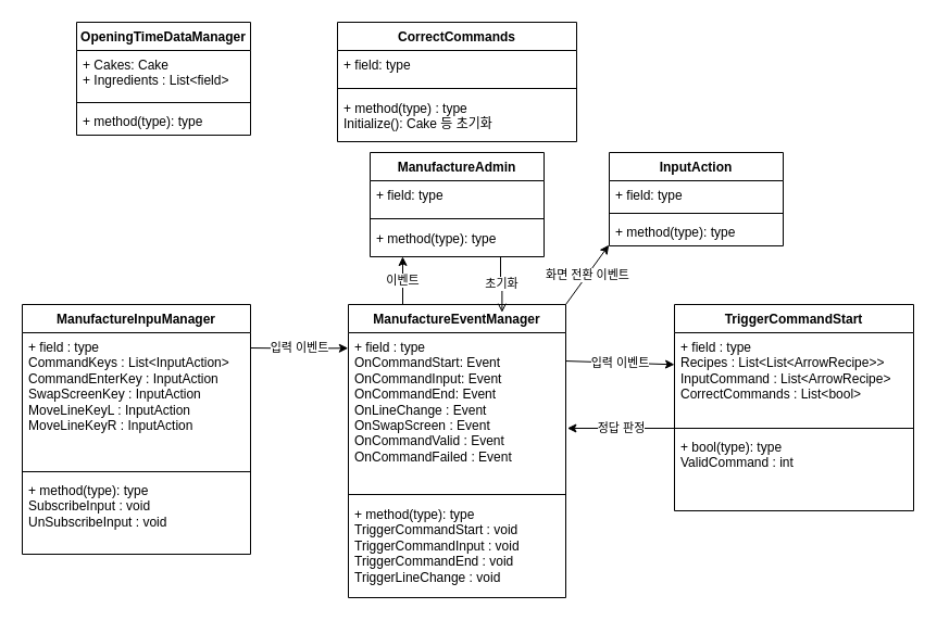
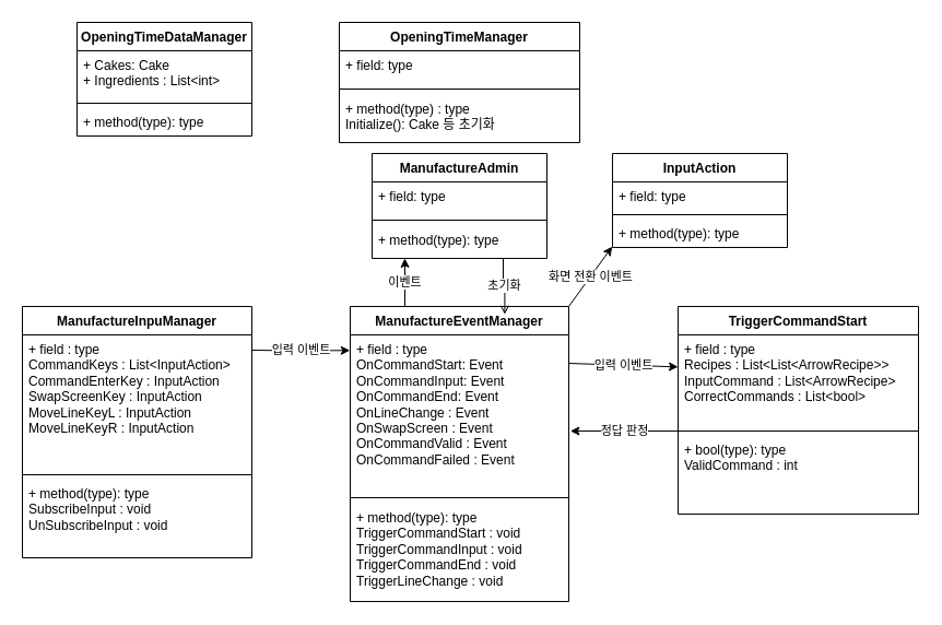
  <mxCell id="0" />
  <mxCell id="1" parent="0" />
- <mxCell id="2" value="CorrectCommands" style="swimlane;fontStyle=1;align=center;verticalAlign=top;childLayout=stackLayout;horizontal=1;startSize=26;horizontalStack=0;resizeParent=1;resizeParentMax=0;resizeLast=0;collapsible=1;marginBottom=0;whiteSpace=wrap;html=1;" vertex="1" parent="1"><mxGeometry x="310" width="220" height="110" as="geometry" y="20" /></mxCell>
+ <mxCell id="2" value="OpeningTimeManager" style="swimlane;fontStyle=1;align=center;verticalAlign=top;childLayout=stackLayout;horizontal=1;startSize=26;horizontalStack=0;resizeParent=1;resizeParentMax=0;resizeLast=0;collapsible=1;marginBottom=0;whiteSpace=wrap;html=1;" vertex="1" parent="1"><mxGeometry x="310" width="220" height="110" as="geometry" y="20" /></mxCell>
  <mxCell id="3" value="+ field: type" style="text;strokeColor=none;fillColor=none;align=left;verticalAlign=top;spacingLeft=4;spacingRight=4;overflow=hidden;rotatable=0;points=[[0,0.5],[1,0.5]];portConstraint=eastwest;whiteSpace=wrap;html=1;" vertex="1" parent="2"><mxGeometry y="26" width="220" height="30" as="geometry" /></mxCell>
  <mxCell id="4" value="" style="line;strokeWidth=1;fillColor=none;align=left;verticalAlign=middle;spacingTop=-1;spacingLeft=3;spacingRight=3;rotatable=0;labelPosition=right;points=[];portConstraint=eastwest;strokeColor=inherit;" vertex="1" parent="2"><mxGeometry y="56" width="220" height="10" as="geometry" /></mxCell>
  <mxCell id="5" value="&lt;div&gt;+ method(type) : type&lt;/div&gt;Initialize(): Cake 등 초기화" style="text;strokeColor=none;fillColor=none;align=left;verticalAlign=top;spacingLeft=4;spacingRight=4;overflow=hidden;rotatable=0;points=[[0,0.5],[1,0.5]];portConstraint=eastwest;whiteSpace=wrap;html=1;" vertex="1" parent="2"><mxGeometry y="66" width="220" height="44" as="geometry" /></mxCell>
  <mxCell id="6" value="ManufactureAdmin" style="swimlane;fontStyle=1;align=center;verticalAlign=top;childLayout=stackLayout;horizontal=1;startSize=26;horizontalStack=0;resizeParent=1;resizeParentMax=0;resizeLast=0;collapsible=1;marginBottom=0;whiteSpace=wrap;html=1;" vertex="1" parent="1"><mxGeometry x="340" y="140" width="160" height="96" as="geometry" /></mxCell>
  <mxCell id="7" value="+ field: type" style="text;strokeColor=none;fillColor=none;align=left;verticalAlign=top;spacingLeft=4;spacingRight=4;overflow=hidden;rotatable=0;points=[[0,0.5],[1,0.5]];portConstraint=eastwest;whiteSpace=wrap;html=1;" vertex="1" parent="6"><mxGeometry y="26" width="160" height="30" as="geometry" /></mxCell>
  <mxCell id="8" value="" style="line;strokeWidth=1;fillColor=none;align=left;verticalAlign=middle;spacingTop=-1;spacingLeft=3;spacingRight=3;rotatable=0;labelPosition=right;points=[];portConstraint=eastwest;strokeColor=inherit;" vertex="1" parent="6"><mxGeometry y="56" width="160" height="10" as="geometry" /></mxCell>
  <mxCell id="9" value="+ method(type): type" style="text;strokeColor=none;fillColor=none;align=left;verticalAlign=top;spacingLeft=4;spacingRight=4;overflow=hidden;rotatable=0;points=[[0,0.5],[1,0.5]];portConstraint=eastwest;whiteSpace=wrap;html=1;" vertex="1" parent="6"><mxGeometry y="66" width="160" height="30" as="geometry" /></mxCell>
  <mxCell id="10" value="ManufactureEventManager" style="swimlane;fontStyle=1;align=center;verticalAlign=top;childLayout=stackLayout;horizontal=1;startSize=26;horizontalStack=0;resizeParent=1;resizeParentMax=0;resizeLast=0;collapsible=1;marginBottom=0;whiteSpace=wrap;html=1;" vertex="1" parent="1"><mxGeometry x="320" y="280" width="200" height="270" as="geometry" /></mxCell>
  <mxCell id="11" value="&lt;div&gt;+ field : type&lt;/div&gt;OnCommandStart: Event&lt;div&gt;OnCommandInput: Event&lt;/div&gt;&lt;div&gt;OnCommandEnd: Event&lt;/div&gt;&lt;div&gt;OnLineChange : Event&lt;/div&gt;&lt;div&gt;OnSwapScreen : Event&lt;/div&gt;&lt;div&gt;OnCommandValid : Event&lt;/div&gt;&lt;div&gt;OnCommandFailed : Event&lt;/div&gt;" style="text;strokeColor=none;fillColor=none;align=left;verticalAlign=top;spacingLeft=4;spacingRight=4;overflow=hidden;rotatable=0;points=[[0,0.5],[1,0.5]];portConstraint=eastwest;whiteSpace=wrap;html=1;" vertex="1" parent="10"><mxGeometry y="26" width="200" height="144" as="geometry" /></mxCell>
  <mxCell id="12" value="" style="line;strokeWidth=1;fillColor=none;align=left;verticalAlign=middle;spacingTop=-1;spacingLeft=3;spacingRight=3;rotatable=0;labelPosition=right;points=[];portConstraint=eastwest;strokeColor=inherit;" vertex="1" parent="10"><mxGeometry y="170" width="200" height="10" as="geometry" /></mxCell>
  <mxCell id="13" value="&lt;div&gt;+ method(type): type&lt;/div&gt;TriggerCommandStart : void&lt;div&gt;TriggerCommandInput : void&lt;/div&gt;&lt;div&gt;TriggerCommandEnd : void&lt;/div&gt;&lt;div&gt;TriggerLineChange : void&lt;/div&gt;" style="text;strokeColor=none;fillColor=none;align=left;verticalAlign=top;spacingLeft=4;spacingRight=4;overflow=hidden;rotatable=0;points=[[0,0.5],[1,0.5]];portConstraint=eastwest;whiteSpace=wrap;html=1;" vertex="1" parent="10"><mxGeometry y="180" width="200" height="90" as="geometry" /></mxCell>
  <mxCell id="14" value="이벤트" style="edgeStyle=orthogonalEdgeStyle;rounded=0;orthogonalLoop=1;jettySize=auto;html=1;exitX=0.25;exitY=0;exitDx=0;exitDy=0;entryX=0.187;entryY=0.998;entryDx=0;entryDy=0;entryPerimeter=0;" edge="1" parent="1" source="10" target="9"><mxGeometry relative="1" as="geometry"><mxPoint x="370" y="250" as="sourcePoint" /><mxPoint x="370" y="230" as="targetPoint" /><Array as="points"><mxPoint x="370" y="240" /></Array></mxGeometry></mxCell>
  <mxCell id="15" value="초기화" style="edgeStyle=orthogonalEdgeStyle;rounded=0;orthogonalLoop=1;jettySize=auto;html=1;entryX=0.707;entryY=0.027;entryDx=0;entryDy=0;entryPerimeter=0;endArrow=open;" edge="1" parent="1" source="6" target="10"><mxGeometry relative="1" as="geometry"><Array as="points"><mxPoint x="460" y="260" /><mxPoint x="461" y="260" /></Array></mxGeometry></mxCell>
  <mxCell id="16" value="InputAction" style="swimlane;fontStyle=1;align=center;verticalAlign=top;childLayout=stackLayout;horizontal=1;startSize=26;horizontalStack=0;resizeParent=1;resizeParentMax=0;resizeLast=0;collapsible=1;marginBottom=0;whiteSpace=wrap;html=1;" vertex="1" parent="1"><mxGeometry x="560" y="140" width="160" height="86" as="geometry"><mxRectangle x="580" y="120" width="130" height="30" as="alternateBounds" /></mxGeometry></mxCell>
  <mxCell id="17" value="+ field: type" style="text;strokeColor=none;fillColor=none;align=left;verticalAlign=top;spacingLeft=4;spacingRight=4;overflow=hidden;rotatable=0;points=[[0,0.5],[1,0.5]];portConstraint=eastwest;whiteSpace=wrap;html=1;" vertex="1" parent="16"><mxGeometry y="26" width="160" height="26" as="geometry" /></mxCell>
  <mxCell id="18" value="" style="line;strokeWidth=1;fillColor=none;align=left;verticalAlign=middle;spacingTop=-1;spacingLeft=3;spacingRight=3;rotatable=0;labelPosition=right;points=[];portConstraint=eastwest;strokeColor=inherit;" vertex="1" parent="16"><mxGeometry y="52" width="160" height="8" as="geometry" /></mxCell>
  <mxCell id="19" value="+ method(type): type" style="text;strokeColor=none;fillColor=none;align=left;verticalAlign=top;spacingLeft=4;spacingRight=4;overflow=hidden;rotatable=0;points=[[0,0.5],[1,0.5]];portConstraint=eastwest;whiteSpace=wrap;html=1;" vertex="1" parent="16"><mxGeometry y="60" width="160" height="26" as="geometry" /></mxCell>
  <mxCell id="20" value="" style="endArrow=classic;html=1;rounded=0;exitX=1;exitY=0;exitDx=0;exitDy=0;entryX=-0.002;entryY=0.969;entryDx=0;entryDy=0;entryPerimeter=0;" edge="1" parent="1" source="10" target="19"><mxGeometry relative="1" as="geometry"><mxPoint x="550" y="280" as="sourcePoint" /><mxPoint x="650" y="280" as="targetPoint" /></mxGeometry></mxCell>
  <mxCell id="21" value="화면 전환 이벤트" style="edgeLabel;resizable=0;html=1;;align=center;verticalAlign=middle;" connectable="0" vertex="1" parent="20"><mxGeometry relative="1" as="geometry" /></mxCell>
  <mxCell id="22" value="OpeningTimeDataManager" style="swimlane;fontStyle=1;align=center;verticalAlign=top;childLayout=stackLayout;horizontal=1;startSize=26;horizontalStack=0;resizeParent=1;resizeParentMax=0;resizeLast=0;collapsible=1;marginBottom=0;whiteSpace=wrap;html=1;" vertex="1" parent="1"><mxGeometry x="70" width="160" height="104" as="geometry" y="20" /></mxCell>
- <mxCell id="23" value="+ Cakes: Cake&lt;div&gt;+ Ingredients : List&amp;lt;field&amp;gt;&lt;/div&gt;" style="text;strokeColor=none;fillColor=none;align=left;verticalAlign=top;spacingLeft=4;spacingRight=4;overflow=hidden;rotatable=0;points=[[0,0.5],[1,0.5]];portConstraint=eastwest;whiteSpace=wrap;html=1;" vertex="1" parent="22"><mxGeometry y="26" width="160" height="44" as="geometry" /></mxCell>
+ <mxCell id="23" value="+ Cakes: Cake&lt;div&gt;+ Ingredients : List&amp;lt;int&amp;gt;&lt;/div&gt;" style="text;strokeColor=none;fillColor=none;align=left;verticalAlign=top;spacingLeft=4;spacingRight=4;overflow=hidden;rotatable=0;points=[[0,0.5],[1,0.5]];portConstraint=eastwest;whiteSpace=wrap;html=1;" vertex="1" parent="22"><mxGeometry y="26" width="160" height="44" as="geometry" /></mxCell>
  <mxCell id="24" value="" style="line;strokeWidth=1;fillColor=none;align=left;verticalAlign=middle;spacingTop=-1;spacingLeft=3;spacingRight=3;rotatable=0;labelPosition=right;points=[];portConstraint=eastwest;strokeColor=inherit;" vertex="1" parent="22"><mxGeometry y="70" width="160" height="8" as="geometry" /></mxCell>
  <mxCell id="25" value="+ method(type): type" style="text;strokeColor=none;fillColor=none;align=left;verticalAlign=top;spacingLeft=4;spacingRight=4;overflow=hidden;rotatable=0;points=[[0,0.5],[1,0.5]];portConstraint=eastwest;whiteSpace=wrap;html=1;" vertex="1" parent="22"><mxGeometry y="78" width="160" height="26" as="geometry" /></mxCell>
  <mxCell id="26" value="입력 이벤트" style="edgeStyle=orthogonalEdgeStyle;rounded=0;orthogonalLoop=1;jettySize=auto;html=1;entryX=-0.001;entryY=0.019;entryDx=0;entryDy=0;entryPerimeter=0;" edge="1" parent="1"><mxGeometry relative="1" as="geometry"><mxPoint x="230" y="320" as="sourcePoint" /><mxPoint x="319.8" y="320.216" as="targetPoint" /><Array as="points" /></mxGeometry></mxCell>
  <mxCell id="27" value="ManufactureInpuManager" style="swimlane;fontStyle=1;align=center;verticalAlign=top;childLayout=stackLayout;horizontal=1;startSize=26;horizontalStack=0;resizeParent=1;resizeParentMax=0;resizeLast=0;collapsible=1;marginBottom=0;whiteSpace=wrap;html=1;" vertex="1" parent="1"><mxGeometry x="20" y="280" width="210" height="230" as="geometry" /></mxCell>
  <mxCell id="28" value="&lt;div&gt;&lt;div&gt;+ field : type&lt;/div&gt;&lt;/div&gt;CommandKeys : List&amp;lt;InputAction&amp;gt;&lt;div&gt;&lt;div&gt;CommandEnterKey : InputAction&lt;/div&gt;&lt;div&gt;SwapScreenKey : InputAction&lt;/div&gt;&lt;div&gt;MoveLineKeyL : InputAction&lt;/div&gt;&lt;div&gt;MoveLineKeyR : InputAction&lt;/div&gt;&lt;/div&gt;" style="text;strokeColor=none;fillColor=none;align=left;verticalAlign=top;spacingLeft=4;spacingRight=4;overflow=hidden;rotatable=0;points=[[0,0.5],[1,0.5]];portConstraint=eastwest;whiteSpace=wrap;html=1;" vertex="1" parent="27"><mxGeometry y="26" width="210" height="124" as="geometry" /></mxCell>
  <mxCell id="29" value="" style="line;strokeWidth=1;fillColor=none;align=left;verticalAlign=middle;spacingTop=-1;spacingLeft=3;spacingRight=3;rotatable=0;labelPosition=right;points=[];portConstraint=eastwest;strokeColor=inherit;" vertex="1" parent="27"><mxGeometry y="150" width="210" height="8" as="geometry" /></mxCell>
  <mxCell id="30" value="+ method(type): type&lt;div&gt;SubscribeInput : void&lt;/div&gt;&lt;div&gt;UnSubscribeInput : void&lt;/div&gt;&lt;div&gt;&lt;br&gt;&lt;/div&gt;" style="text;strokeColor=none;fillColor=none;align=left;verticalAlign=top;spacingLeft=4;spacingRight=4;overflow=hidden;rotatable=0;points=[[0,0.5],[1,0.5]];portConstraint=eastwest;whiteSpace=wrap;html=1;" vertex="1" parent="27"><mxGeometry y="158" width="210" height="72" as="geometry" /></mxCell>
  <mxCell id="31" value="TriggerCommandStart" style="swimlane;fontStyle=1;align=center;verticalAlign=top;childLayout=stackLayout;horizontal=1;startSize=26;horizontalStack=0;resizeParent=1;resizeParentMax=0;resizeLast=0;collapsible=1;marginBottom=0;whiteSpace=wrap;html=1;" vertex="1" parent="1"><mxGeometry x="620" y="280" width="220" height="190" as="geometry" /></mxCell>
  <mxCell id="32" value="&lt;div&gt;&lt;div&gt;+ field : type&lt;/div&gt;&lt;/div&gt;Recipes : List&amp;lt;List&amp;lt;ArrowRecipe&amp;gt;&amp;gt;&lt;div&gt;&lt;div&gt;InputCommand : List&amp;lt;ArrowRecipe&amp;gt;&lt;/div&gt;&lt;div&gt;CorrectCommands : List&amp;lt;bool&amp;gt;&lt;/div&gt;&lt;/div&gt;" style="text;strokeColor=none;fillColor=none;align=left;verticalAlign=top;spacingLeft=4;spacingRight=4;overflow=hidden;rotatable=0;points=[[0,0.5],[1,0.5]];portConstraint=eastwest;whiteSpace=wrap;html=1;" vertex="1" parent="31"><mxGeometry y="26" width="220" height="84" as="geometry" /></mxCell>
  <mxCell id="33" value="" style="line;strokeWidth=1;fillColor=none;align=left;verticalAlign=middle;spacingTop=-1;spacingLeft=3;spacingRight=3;rotatable=0;labelPosition=right;points=[];portConstraint=eastwest;strokeColor=inherit;" vertex="1" parent="31"><mxGeometry y="110" width="220" height="8" as="geometry" /></mxCell>
  <mxCell id="34" value="+ bool(type): type&lt;div&gt;ValidCommand : int&lt;/div&gt;&lt;div&gt;&lt;br&gt;&lt;/div&gt;" style="text;strokeColor=none;fillColor=none;align=left;verticalAlign=top;spacingLeft=4;spacingRight=4;overflow=hidden;rotatable=0;points=[[0,0.5],[1,0.5]];portConstraint=eastwest;whiteSpace=wrap;html=1;" vertex="1" parent="31"><mxGeometry y="118" width="220" height="72" as="geometry" /></mxCell>
  <mxCell id="35" value="입력 이벤트" style="endArrow=classic;html=1;rounded=0;exitX=1.001;exitY=0.181;exitDx=0;exitDy=0;exitPerimeter=0;entryX=0;entryY=0.349;entryDx=0;entryDy=0;entryPerimeter=0;" edge="1" parent="1" source="11" target="32"><mxGeometry width="50" height="50" relative="1" as="geometry"><mxPoint x="530" y="410" as="sourcePoint" /><mxPoint x="580" y="360" as="targetPoint" /></mxGeometry></mxCell>
  <mxCell id="36" value="정답 판정" style="endArrow=classic;html=1;rounded=0;entryX=1.007;entryY=0.611;entryDx=0;entryDy=0;entryPerimeter=0;movable=1;resizable=1;rotatable=1;deletable=1;editable=1;locked=0;connectable=1;" edge="1" parent="1" target="11"><mxGeometry width="50" height="50" relative="1" as="geometry"><mxPoint x="620" y="394" as="sourcePoint" /><mxPoint x="620" y="320" as="targetPoint" /></mxGeometry></mxCell>
